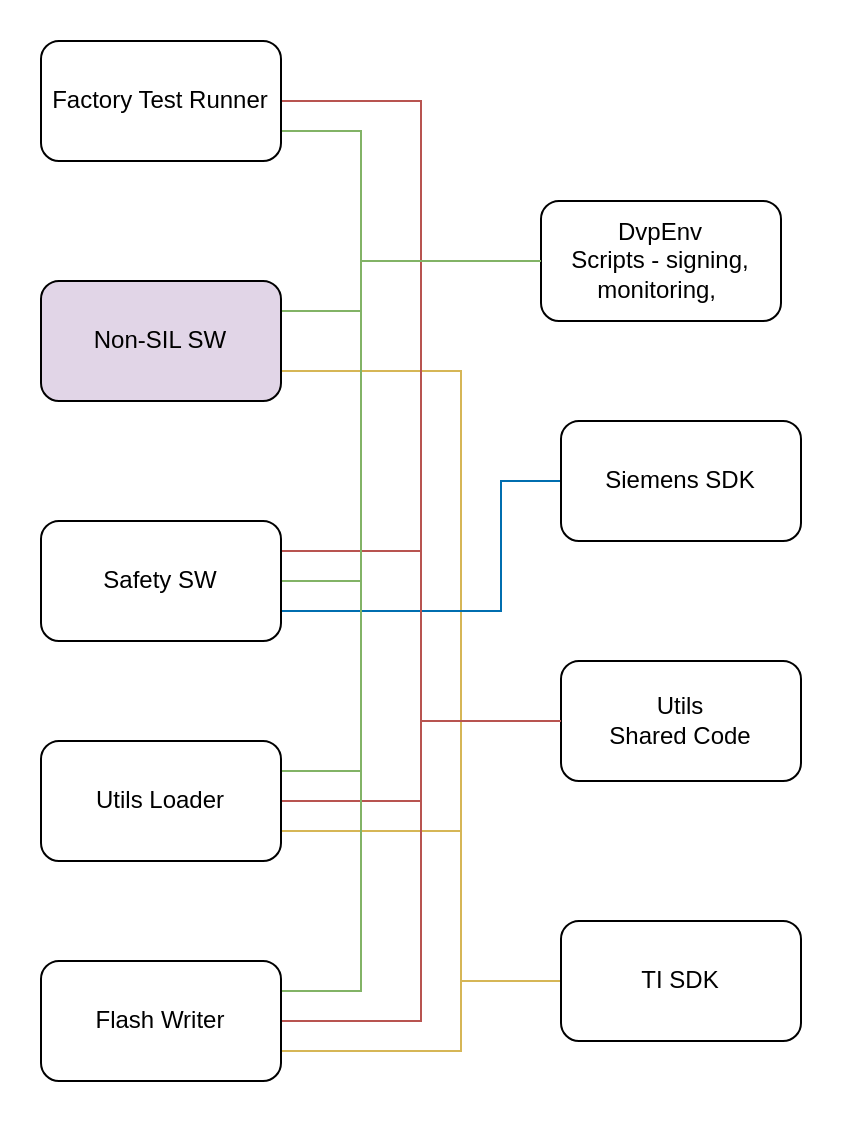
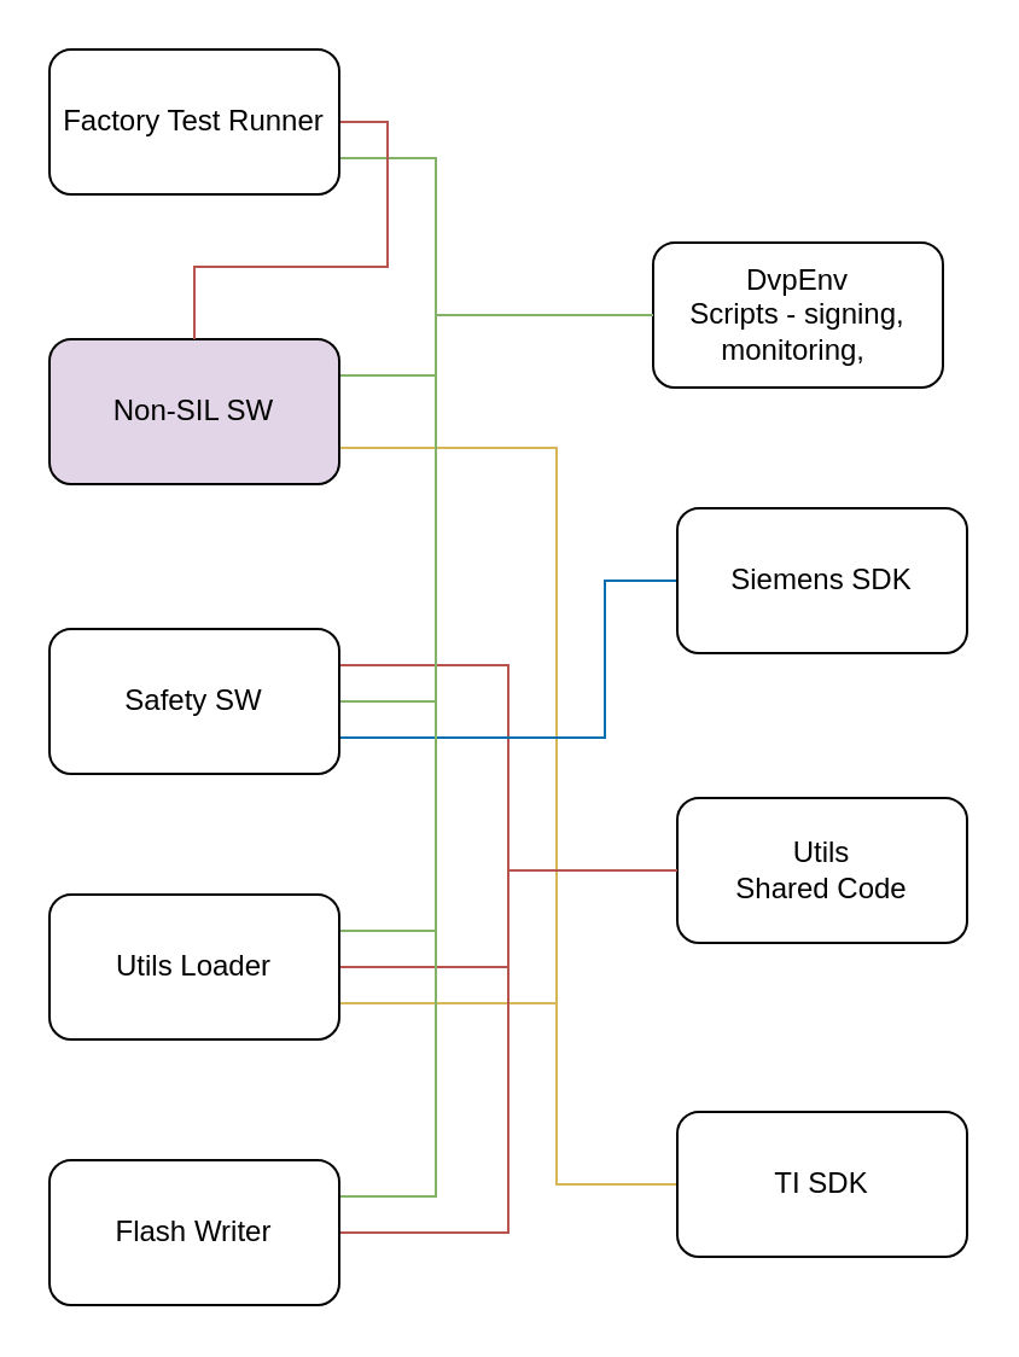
  <mxCell id="0" />
  <mxCell id="1" parent="0" />
  <mxCell id="2" style="edgeStyle=orthogonalEdgeStyle;rounded=0;orthogonalLoop=1;jettySize=auto;html=1;exitX=1;exitY=0.25;exitDx=0;exitDy=0;entryX=0;entryY=0.5;entryDx=0;entryDy=0;fillColor=#d5e8d4;strokeColor=#82b366;endArrow=none;endFill=0;" parent="1" source="4" target="17" edge="1"><mxGeometry relative="1" as="geometry"><Array as="points"><mxPoint x="180" y="155" /><mxPoint x="180" y="130" /></Array></mxGeometry></mxCell>
  <mxCell id="3" style="edgeStyle=orthogonalEdgeStyle;rounded=0;orthogonalLoop=1;jettySize=auto;html=1;exitX=1;exitY=0.75;exitDx=0;exitDy=0;entryX=0;entryY=0.5;entryDx=0;entryDy=0;endArrow=none;endFill=0;fillColor=#fff2cc;strokeColor=#d6b656;" parent="1" source="4" target="23" edge="1"><mxGeometry relative="1" as="geometry"><Array as="points"><mxPoint x="230" y="185" /><mxPoint x="230" y="490" /></Array></mxGeometry></mxCell>
  <mxCell id="4" value="Non-SIL SW" style="rounded=1;whiteSpace=wrap;html=1;fillColor=#e1d5e7;" parent="1" vertex="1"><mxGeometry x="20" y="140" width="120" height="60" as="geometry" /></mxCell>
  <mxCell id="5" style="edgeStyle=orthogonalEdgeStyle;rounded=0;orthogonalLoop=1;jettySize=auto;html=1;exitX=1;exitY=0.5;exitDx=0;exitDy=0;entryX=0;entryY=0.5;entryDx=0;entryDy=0;fillColor=#d5e8d4;strokeColor=#82b366;endArrow=none;endFill=0;" parent="1" source="8" target="17" edge="1"><mxGeometry relative="1" as="geometry"><Array as="points"><mxPoint x="180" y="290" /><mxPoint x="180" y="130" /></Array></mxGeometry></mxCell>
  <mxCell id="6" style="edgeStyle=orthogonalEdgeStyle;rounded=0;orthogonalLoop=1;jettySize=auto;html=1;exitX=1;exitY=0.25;exitDx=0;exitDy=0;entryX=0;entryY=0.5;entryDx=0;entryDy=0;endArrow=none;endFill=0;fillColor=#f8cecc;strokeColor=#b85450;" parent="1" source="8" target="9" edge="1"><mxGeometry relative="1" as="geometry" /></mxCell>
  <mxCell id="7" style="edgeStyle=orthogonalEdgeStyle;rounded=0;orthogonalLoop=1;jettySize=auto;html=1;exitX=1;exitY=0.75;exitDx=0;exitDy=0;entryX=0;entryY=0.5;entryDx=0;entryDy=0;fillColor=#1ba1e2;strokeColor=#006EAF;endArrow=none;endFill=0;" parent="1" source="8" target="18" edge="1"><mxGeometry relative="1" as="geometry"><Array as="points"><mxPoint x="250" y="305" /><mxPoint x="250" y="240" /></Array></mxGeometry></mxCell>
  <mxCell id="8" value="Safety SW" style="rounded=1;whiteSpace=wrap;html=1;" parent="1" vertex="1"><mxGeometry x="20" y="260" width="120" height="60" as="geometry" /></mxCell>
  <mxCell id="9" value="Utils&lt;div&gt;Shared Code&lt;/div&gt;" style="rounded=1;whiteSpace=wrap;html=1;" parent="1" vertex="1"><mxGeometry x="280" y="330" width="120" height="60" as="geometry" /></mxCell>
  <mxCell id="10" style="edgeStyle=orthogonalEdgeStyle;rounded=0;orthogonalLoop=1;jettySize=auto;html=1;exitX=1;exitY=0.75;exitDx=0;exitDy=0;entryX=0;entryY=0.5;entryDx=0;entryDy=0;fillColor=#d5e8d4;strokeColor=#82b366;endArrow=none;endFill=0;" parent="1" source="12" target="17" edge="1"><mxGeometry relative="1" as="geometry"><Array as="points"><mxPoint x="180" y="65" /><mxPoint x="180" y="130" /></Array></mxGeometry></mxCell>
- <mxCell id="11" style="edgeStyle=orthogonalEdgeStyle;rounded=0;orthogonalLoop=1;jettySize=auto;html=1;exitX=1;exitY=0.5;exitDx=0;exitDy=0;entryX=0;entryY=0.5;entryDx=0;entryDy=0;endArrow=none;endFill=0;fillColor=#f8cecc;strokeColor=#b85450;" parent="1" source="12" target="9" edge="1"><mxGeometry relative="1" as="geometry" /></mxCell>
+ <mxCell id="11" style="edgeStyle=orthogonalEdgeStyle;rounded=0;orthogonalLoop=1;jettySize=auto;html=1;exitX=1;exitY=0.5;exitDx=0;exitDy=0;endArrow=none;endFill=0;fillColor=#f8cecc;strokeColor=#b85450;" parent="1" source="12" target="4" edge="1"><mxGeometry relative="1" as="geometry" /></mxCell>
  <mxCell id="12" value="&lt;div&gt;Factory Test Runner&lt;/div&gt;" style="rounded=1;whiteSpace=wrap;html=1;" parent="1" vertex="1"><mxGeometry x="20" y="20" width="120" height="60" as="geometry" /></mxCell>
  <mxCell id="13" style="edgeStyle=orthogonalEdgeStyle;rounded=0;orthogonalLoop=1;jettySize=auto;html=1;exitX=1;exitY=0.25;exitDx=0;exitDy=0;entryX=0;entryY=0.5;entryDx=0;entryDy=0;fillColor=#d5e8d4;strokeColor=#82b366;endArrow=none;endFill=0;" parent="1" source="16" target="17" edge="1"><mxGeometry relative="1" as="geometry"><Array as="points"><mxPoint x="180" y="385" /><mxPoint x="180" y="130" /></Array></mxGeometry></mxCell>
  <mxCell id="14" style="edgeStyle=orthogonalEdgeStyle;rounded=0;orthogonalLoop=1;jettySize=auto;html=1;exitX=1;exitY=0.5;exitDx=0;exitDy=0;entryX=0;entryY=0.5;entryDx=0;entryDy=0;endArrow=none;endFill=0;fillColor=#f8cecc;strokeColor=#b85450;" parent="1" source="16" target="9" edge="1"><mxGeometry relative="1" as="geometry" /></mxCell>
  <mxCell id="15" style="edgeStyle=orthogonalEdgeStyle;rounded=0;orthogonalLoop=1;jettySize=auto;html=1;exitX=1;exitY=0.75;exitDx=0;exitDy=0;entryX=0;entryY=0.5;entryDx=0;entryDy=0;endArrow=none;endFill=0;fillColor=#fff2cc;strokeColor=#d6b656;" parent="1" source="16" target="23" edge="1"><mxGeometry relative="1" as="geometry"><Array as="points"><mxPoint x="230" y="415" /><mxPoint x="230" y="490" /></Array></mxGeometry></mxCell>
  <mxCell id="16" value="Utils Loader" style="rounded=1;whiteSpace=wrap;html=1;" parent="1" vertex="1"><mxGeometry x="20" y="370" width="120" height="60" as="geometry" /></mxCell>
  <mxCell id="17" value="DvpEnv&lt;div&gt;Scripts - signing, monitoring,&amp;nbsp;&lt;/div&gt;" style="rounded=1;whiteSpace=wrap;html=1;" parent="1" vertex="1"><mxGeometry x="270" y="100" width="120" height="60" as="geometry" /></mxCell>
  <mxCell id="18" value="Siemens SDK" style="rounded=1;whiteSpace=wrap;html=1;" parent="1" vertex="1"><mxGeometry x="280" y="210" width="120" height="60" as="geometry" /></mxCell>
  <mxCell id="19" style="edgeStyle=orthogonalEdgeStyle;rounded=0;orthogonalLoop=1;jettySize=auto;html=1;exitX=1;exitY=0.5;exitDx=0;exitDy=0;entryX=0;entryY=0.5;entryDx=0;entryDy=0;endArrow=none;endFill=0;fillColor=#f8cecc;strokeColor=#b85450;" parent="1" source="22" target="9" edge="1"><mxGeometry relative="1" as="geometry" /></mxCell>
  <mxCell id="20" style="edgeStyle=orthogonalEdgeStyle;rounded=0;orthogonalLoop=1;jettySize=auto;html=1;exitX=1;exitY=0.25;exitDx=0;exitDy=0;entryX=0;entryY=0.5;entryDx=0;entryDy=0;fillColor=#d5e8d4;strokeColor=#82b366;endArrow=none;endFill=0;" parent="1" source="22" target="17" edge="1"><mxGeometry relative="1" as="geometry"><Array as="points"><mxPoint x="180" y="495" /><mxPoint x="180" y="130" /></Array></mxGeometry></mxCell>
- <mxCell id="21" style="edgeStyle=orthogonalEdgeStyle;rounded=0;orthogonalLoop=1;jettySize=auto;html=1;exitX=1;exitY=0.75;exitDx=0;exitDy=0;entryX=0;entryY=0.5;entryDx=0;entryDy=0;endArrow=none;endFill=0;fillColor=#fff2cc;strokeColor=#d6b656;" parent="1" source="22" target="23" edge="1"><mxGeometry relative="1" as="geometry"><Array as="points"><mxPoint x="230" y="525" /><mxPoint x="230" y="490" /></Array></mxGeometry></mxCell>
  <mxCell id="22" value="Flash Writer" style="rounded=1;whiteSpace=wrap;html=1;" parent="1" vertex="1"><mxGeometry x="20" y="480" width="120" height="60" as="geometry" /></mxCell>
  <mxCell id="23" value="TI SDK" style="rounded=1;whiteSpace=wrap;html=1;" parent="1" vertex="1"><mxGeometry x="280" y="460" width="120" height="60" as="geometry" /></mxCell>
